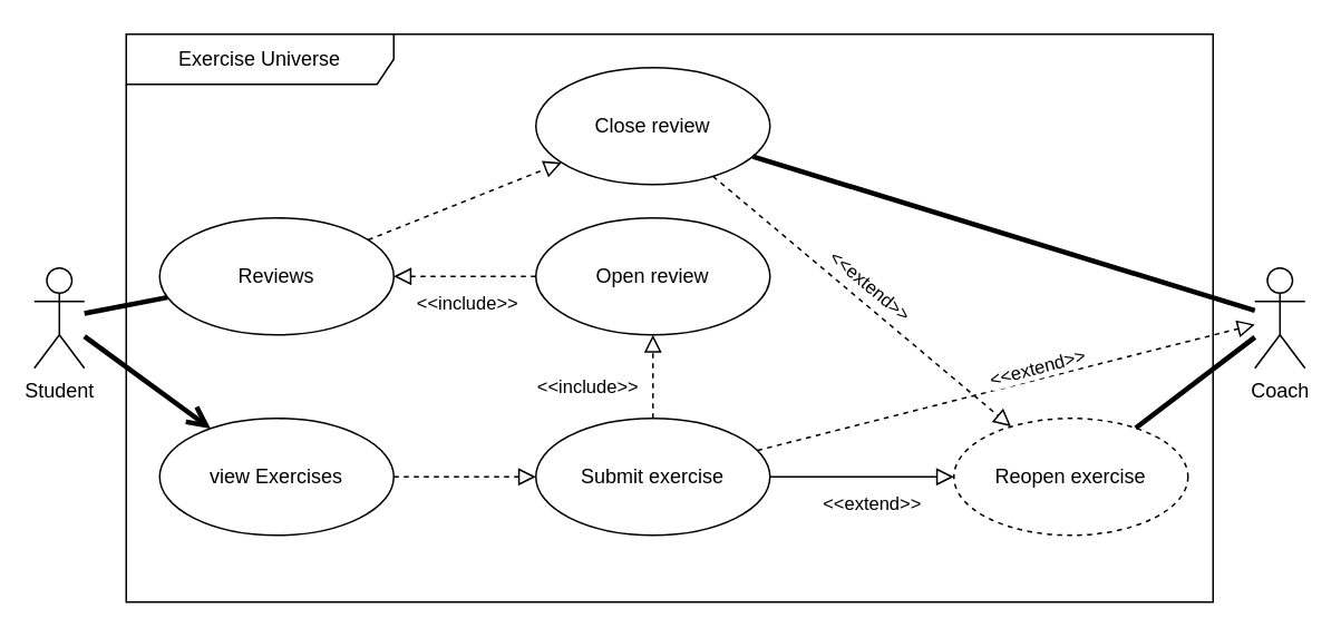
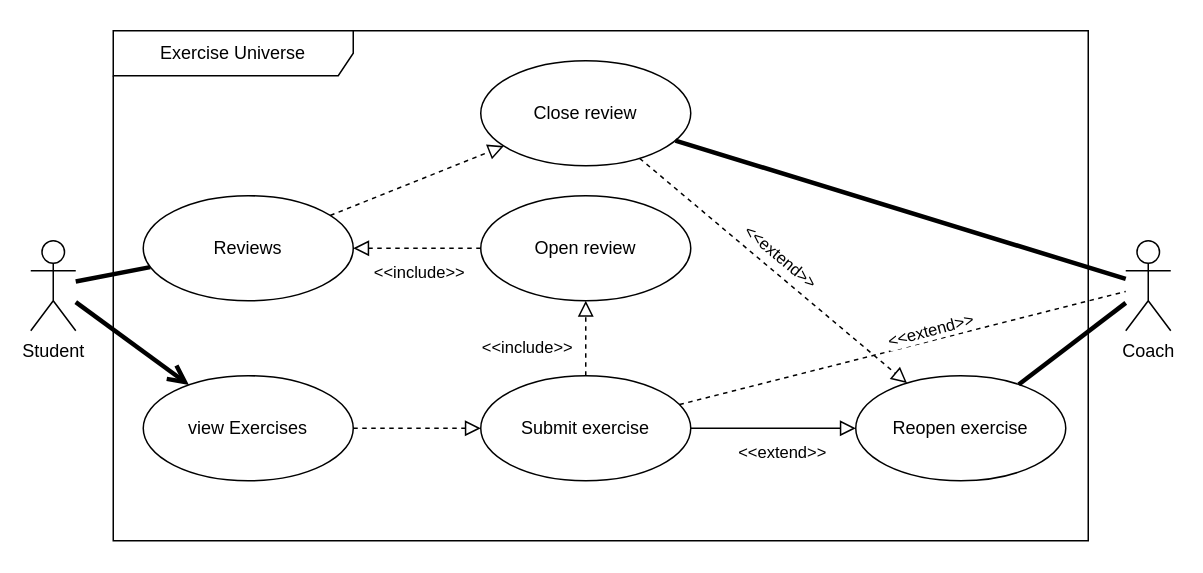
  <mxCell id="0" />
  <mxCell id="1" parent="0" />
  <mxCell id="2" value="Student" style="shape=umlActor;verticalLabelPosition=bottom;verticalAlign=top;html=1;" vertex="1" parent="1"><mxGeometry x="20" y="160" width="30" height="60" as="geometry" /></mxCell>
  <mxCell id="3" value="Coach" style="shape=umlActor;verticalLabelPosition=bottom;verticalAlign=top;html=1;" vertex="1" parent="1"><mxGeometry x="750" y="160" width="30" height="60" as="geometry" /></mxCell>
  <mxCell id="4" value="Exercise Universe" style="shape=umlFrame;whiteSpace=wrap;html=1;pointerEvents=0;recursiveResize=0;container=1;collapsible=0;width=160;" vertex="1" parent="1"><mxGeometry x="75" y="20" width="650" height="340" as="geometry" /></mxCell>
  <mxCell id="5" value="&lt;div&gt;view Exercises&lt;/div&gt;" style="ellipse;whiteSpace=wrap;html=1;" vertex="1" parent="4"><mxGeometry x="20" y="230" width="140" height="70" as="geometry" /></mxCell>
  <mxCell id="6" value="Reviews" style="ellipse;whiteSpace=wrap;html=1;" vertex="1" parent="4"><mxGeometry x="20" y="110" width="140" height="70" as="geometry" /></mxCell>
  <mxCell id="7" value="&lt;div&gt;Close review&lt;/div&gt;" style="ellipse;whiteSpace=wrap;html=1;" vertex="1" parent="4"><mxGeometry x="245" y="20" width="140" height="70" as="geometry" /></mxCell>
  <mxCell id="8" value="" style="endArrow=block;startArrow=none;endFill=0;startFill=0;endSize=8;html=1;verticalAlign=bottom;dashed=1;labelBackgroundColor=none;rounded=0;" edge="1" parent="4" source="6" target="7"><mxGeometry width="160" relative="1" as="geometry"><mxPoint x="119.996" y="228.21" as="sourcePoint" /><mxPoint x="230" y="195" as="targetPoint" /></mxGeometry></mxCell>
  <mxCell id="9" value="Open review" style="ellipse;whiteSpace=wrap;html=1;" vertex="1" parent="4"><mxGeometry x="245" y="110" width="140" height="70" as="geometry" /></mxCell>
  <mxCell id="10" value="" style="endArrow=block;startArrow=none;endFill=0;startFill=0;endSize=8;html=1;verticalAlign=bottom;dashed=1;labelBackgroundColor=none;rounded=0;" edge="1" parent="4" source="9" target="6"><mxGeometry width="160" relative="1" as="geometry"><mxPoint x="240" y="240" as="sourcePoint" /><mxPoint x="400" y="240" as="targetPoint" /></mxGeometry></mxCell>
  <mxCell id="11" value="&amp;lt;&amp;lt;include&amp;gt;&amp;gt;" style="edgeLabel;html=1;align=center;verticalAlign=middle;resizable=0;points=[];" vertex="1" connectable="0" parent="10"><mxGeometry x="-0.273" y="-1" relative="1" as="geometry"><mxPoint x="-11" y="16" as="offset" /></mxGeometry></mxCell>
  <mxCell id="12" value="&lt;div&gt;Submit exercise&lt;/div&gt;" style="ellipse;whiteSpace=wrap;html=1;" vertex="1" parent="4"><mxGeometry x="245" y="230" width="140" height="70" as="geometry" /></mxCell>
  <mxCell id="13" value="" style="endArrow=block;startArrow=none;endFill=0;startFill=0;endSize=8;html=1;verticalAlign=bottom;dashed=1;labelBackgroundColor=none;rounded=0;" edge="1" parent="4" source="5" target="12"><mxGeometry width="160" relative="1" as="geometry"><mxPoint x="150" y="340" as="sourcePoint" /><mxPoint x="310" y="340" as="targetPoint" /></mxGeometry></mxCell>
  <mxCell id="14" value="" style="endArrow=block;startArrow=none;endFill=0;startFill=0;endSize=8;html=1;verticalAlign=bottom;dashed=1;labelBackgroundColor=none;rounded=0;" edge="1" parent="4" source="12" target="9"><mxGeometry width="160" relative="1" as="geometry"><mxPoint x="240" y="280" as="sourcePoint" /><mxPoint x="400" y="280" as="targetPoint" /></mxGeometry></mxCell>
  <mxCell id="15" value="&amp;lt;&amp;lt;include&amp;gt;&amp;gt;" style="edgeLabel;html=1;align=center;verticalAlign=middle;resizable=0;points=[];" vertex="1" connectable="0" parent="14"><mxGeometry x="-0.557" y="2" relative="1" as="geometry"><mxPoint x="-38" y="-9" as="offset" /></mxGeometry></mxCell>
  <mxCell id="16" value="" style="endArrow=block;startArrow=none;endFill=0;startFill=0;endSize=8;html=1;verticalAlign=bottom;dashed=0;labelBackgroundColor=none;rounded=0;" edge="1" parent="4" source="12" target="18"><mxGeometry width="160" relative="1" as="geometry"><mxPoint x="385" y="54.71" as="sourcePoint" /><mxPoint x="455" y="50" as="targetPoint" /></mxGeometry></mxCell>
  <mxCell id="17" value="&amp;lt;&amp;lt;extend&amp;gt;&amp;gt;" style="edgeLabel;html=1;align=center;verticalAlign=middle;resizable=0;points=[];" vertex="1" connectable="0" parent="16"><mxGeometry x="-0.258" y="1" relative="1" as="geometry"><mxPoint x="19" y="16" as="offset" /></mxGeometry></mxCell>
- <mxCell id="18" value="&lt;div&gt;Reopen exercise&lt;/div&gt;" style="ellipse;whiteSpace=wrap;html=1;dashed=1;" vertex="1" parent="4"><mxGeometry x="495" y="230" width="140" height="70" as="geometry" /></mxCell>
+ <mxCell id="18" value="&lt;div&gt;Reopen exercise&lt;/div&gt;" style="ellipse;whiteSpace=wrap;html=1;" vertex="1" parent="4"><mxGeometry x="495" y="230" width="140" height="70" as="geometry" /></mxCell>
  <mxCell id="19" value="" style="endArrow=block;startArrow=none;endFill=0;startFill=0;endSize=8;html=1;verticalAlign=bottom;dashed=1;labelBackgroundColor=none;rounded=0;" edge="1" parent="4" source="7" target="18"><mxGeometry width="160" relative="1" as="geometry"><mxPoint x="405" y="140" as="sourcePoint" /><mxPoint x="565" y="140" as="targetPoint" /></mxGeometry></mxCell>
  <mxCell id="20" value="&amp;lt;&amp;lt;extend&amp;gt;&amp;gt;" style="edgeLabel;html=1;align=center;verticalAlign=middle;resizable=0;points=[];rotation=40;" vertex="1" connectable="0" parent="19"><mxGeometry x="-0.273" y="2" relative="1" as="geometry"><mxPoint x="28" y="12" as="offset" /></mxGeometry></mxCell>
  <mxCell id="21" value="" style="endArrow=open;startArrow=none;endFill=0;startFill=0;endSize=8;html=1;verticalAlign=bottom;labelBackgroundColor=none;strokeWidth=3;rounded=0;" edge="1" parent="1" source="2" target="5"><mxGeometry width="160" relative="1" as="geometry"><mxPoint x="-85" y="164.149" as="sourcePoint" /><mxPoint x="3.547" y="140" as="targetPoint" /></mxGeometry></mxCell>
  <mxCell id="22" value="" style="endArrow=none;startArrow=none;endFill=0;startFill=0;endSize=8;html=1;verticalAlign=bottom;labelBackgroundColor=none;strokeWidth=3;rounded=0;" edge="1" parent="1" source="2" target="6"><mxGeometry width="160" relative="1" as="geometry"><mxPoint x="-45" y="295" as="sourcePoint" /><mxPoint x="116" y="244" as="targetPoint" /></mxGeometry></mxCell>
  <mxCell id="23" value="" style="endArrow=none;startArrow=none;endFill=0;startFill=0;endSize=8;html=1;verticalAlign=bottom;labelBackgroundColor=none;strokeWidth=3;rounded=0;" edge="1" parent="1" source="7" target="3"><mxGeometry width="160" relative="1" as="geometry"><mxPoint x="491" y="126" as="sourcePoint" /><mxPoint x="755" y="224" as="targetPoint" /><Array as="points" /></mxGeometry></mxCell>
- <mxCell id="24" value="" style="endArrow=block;startArrow=none;endFill=0;startFill=0;endSize=8;html=1;verticalAlign=bottom;dashed=1;labelBackgroundColor=none;rounded=0;" edge="1" parent="1" source="12" target="3"><mxGeometry width="160" relative="1" as="geometry"><mxPoint x="590" y="330" as="sourcePoint" /><mxPoint x="750" y="330" as="targetPoint" /></mxGeometry></mxCell>
+ <mxCell id="24" value="" style="endArrow=none;startArrow=none;endFill=0;startFill=0;endSize=8;html=1;verticalAlign=bottom;dashed=1;labelBackgroundColor=none;rounded=0;" edge="1" parent="1" source="12" target="3"><mxGeometry width="160" relative="1" as="geometry"><mxPoint x="590" y="330" as="sourcePoint" /><mxPoint x="750" y="330" as="targetPoint" /></mxGeometry></mxCell>
  <mxCell id="25" value="&amp;lt;&amp;lt;extend&amp;gt;&amp;gt;" style="edgeLabel;html=1;align=center;verticalAlign=middle;resizable=0;points=[];rotation=-15;" vertex="1" connectable="0" parent="24"><mxGeometry x="-0.169" relative="1" as="geometry"><mxPoint x="43" y="-18" as="offset" /></mxGeometry></mxCell>
  <mxCell id="26" value="" style="endArrow=none;startArrow=none;endFill=0;startFill=0;endSize=8;html=1;verticalAlign=bottom;labelBackgroundColor=none;strokeWidth=3;rounded=0;" edge="1" parent="1" source="18" target="3"><mxGeometry width="160" relative="1" as="geometry"><mxPoint x="456" y="106" as="sourcePoint" /><mxPoint x="755" y="219" as="targetPoint" /><Array as="points" /></mxGeometry></mxCell>
